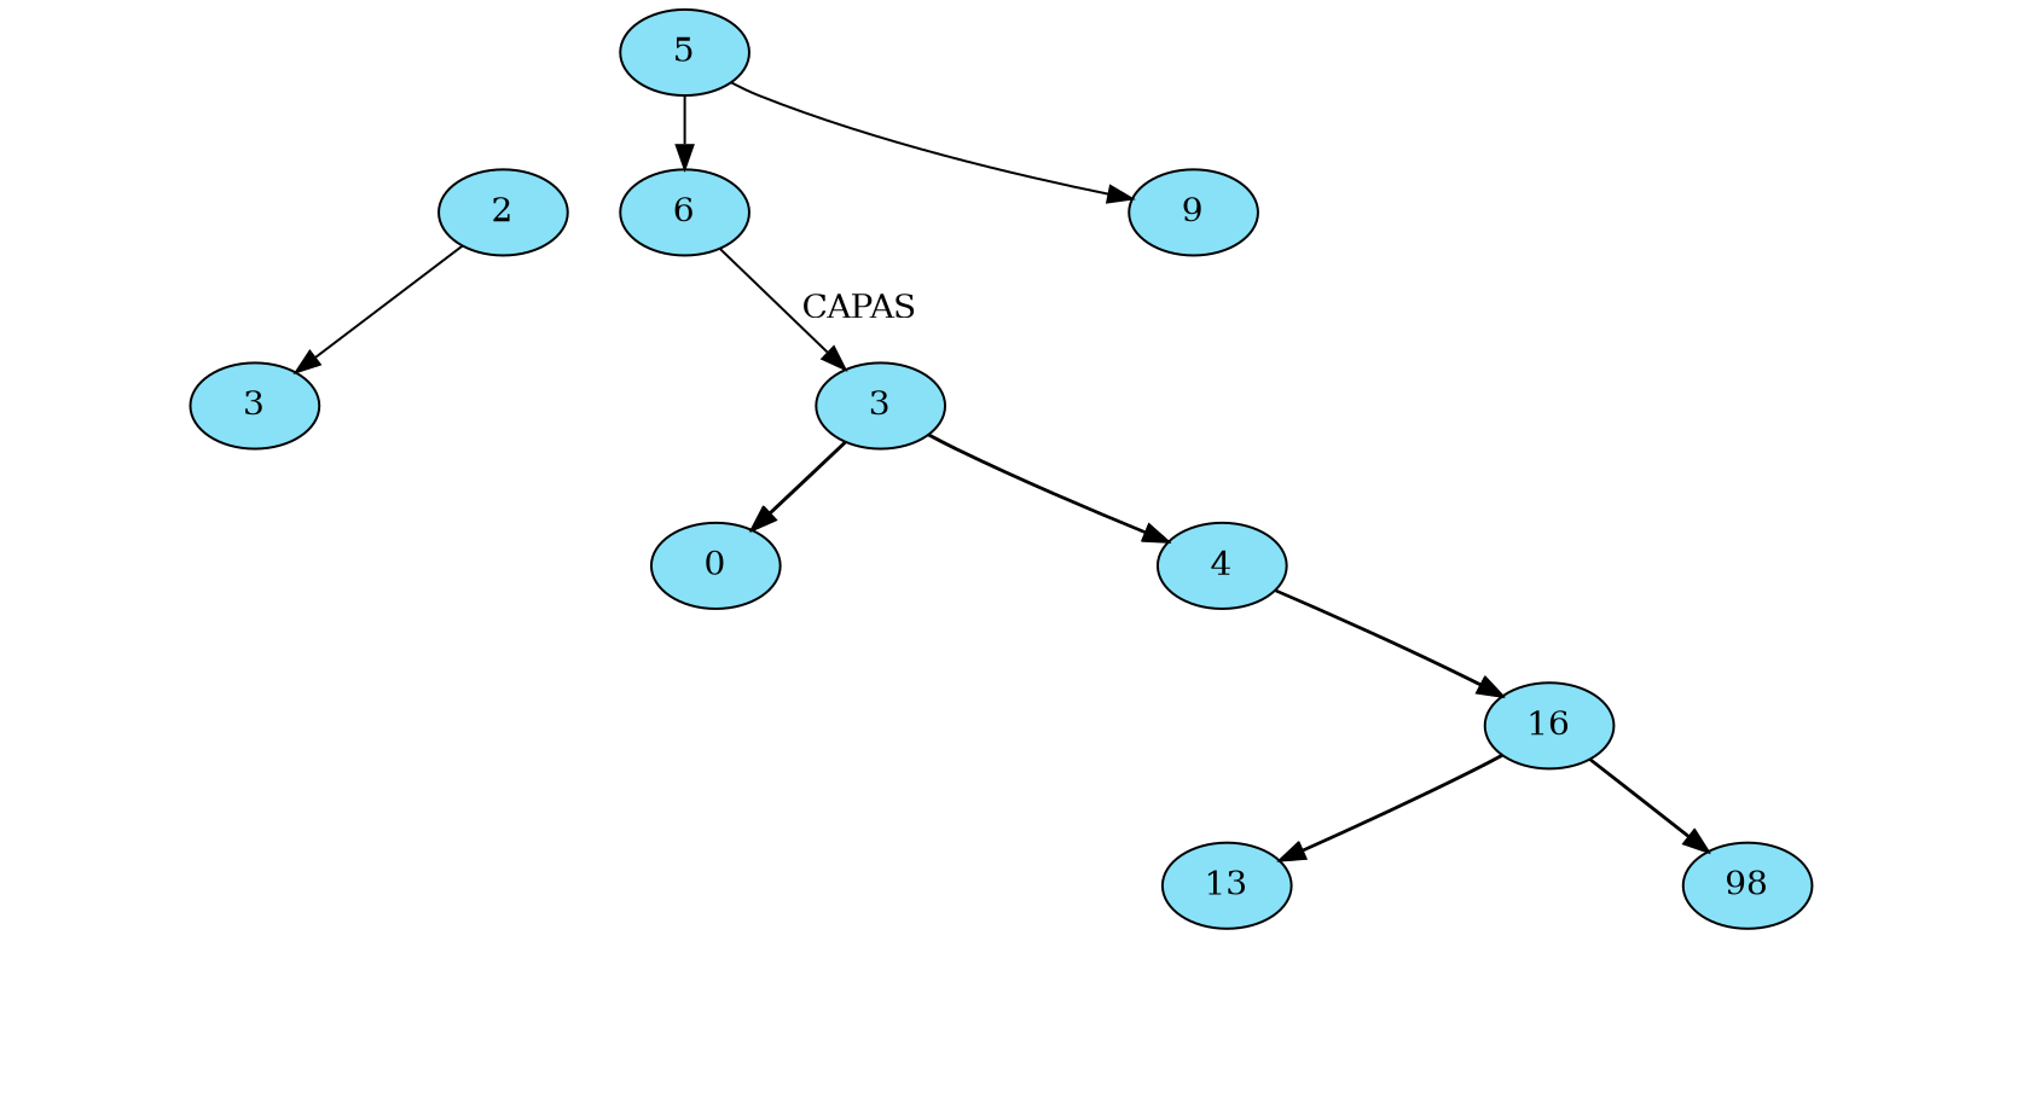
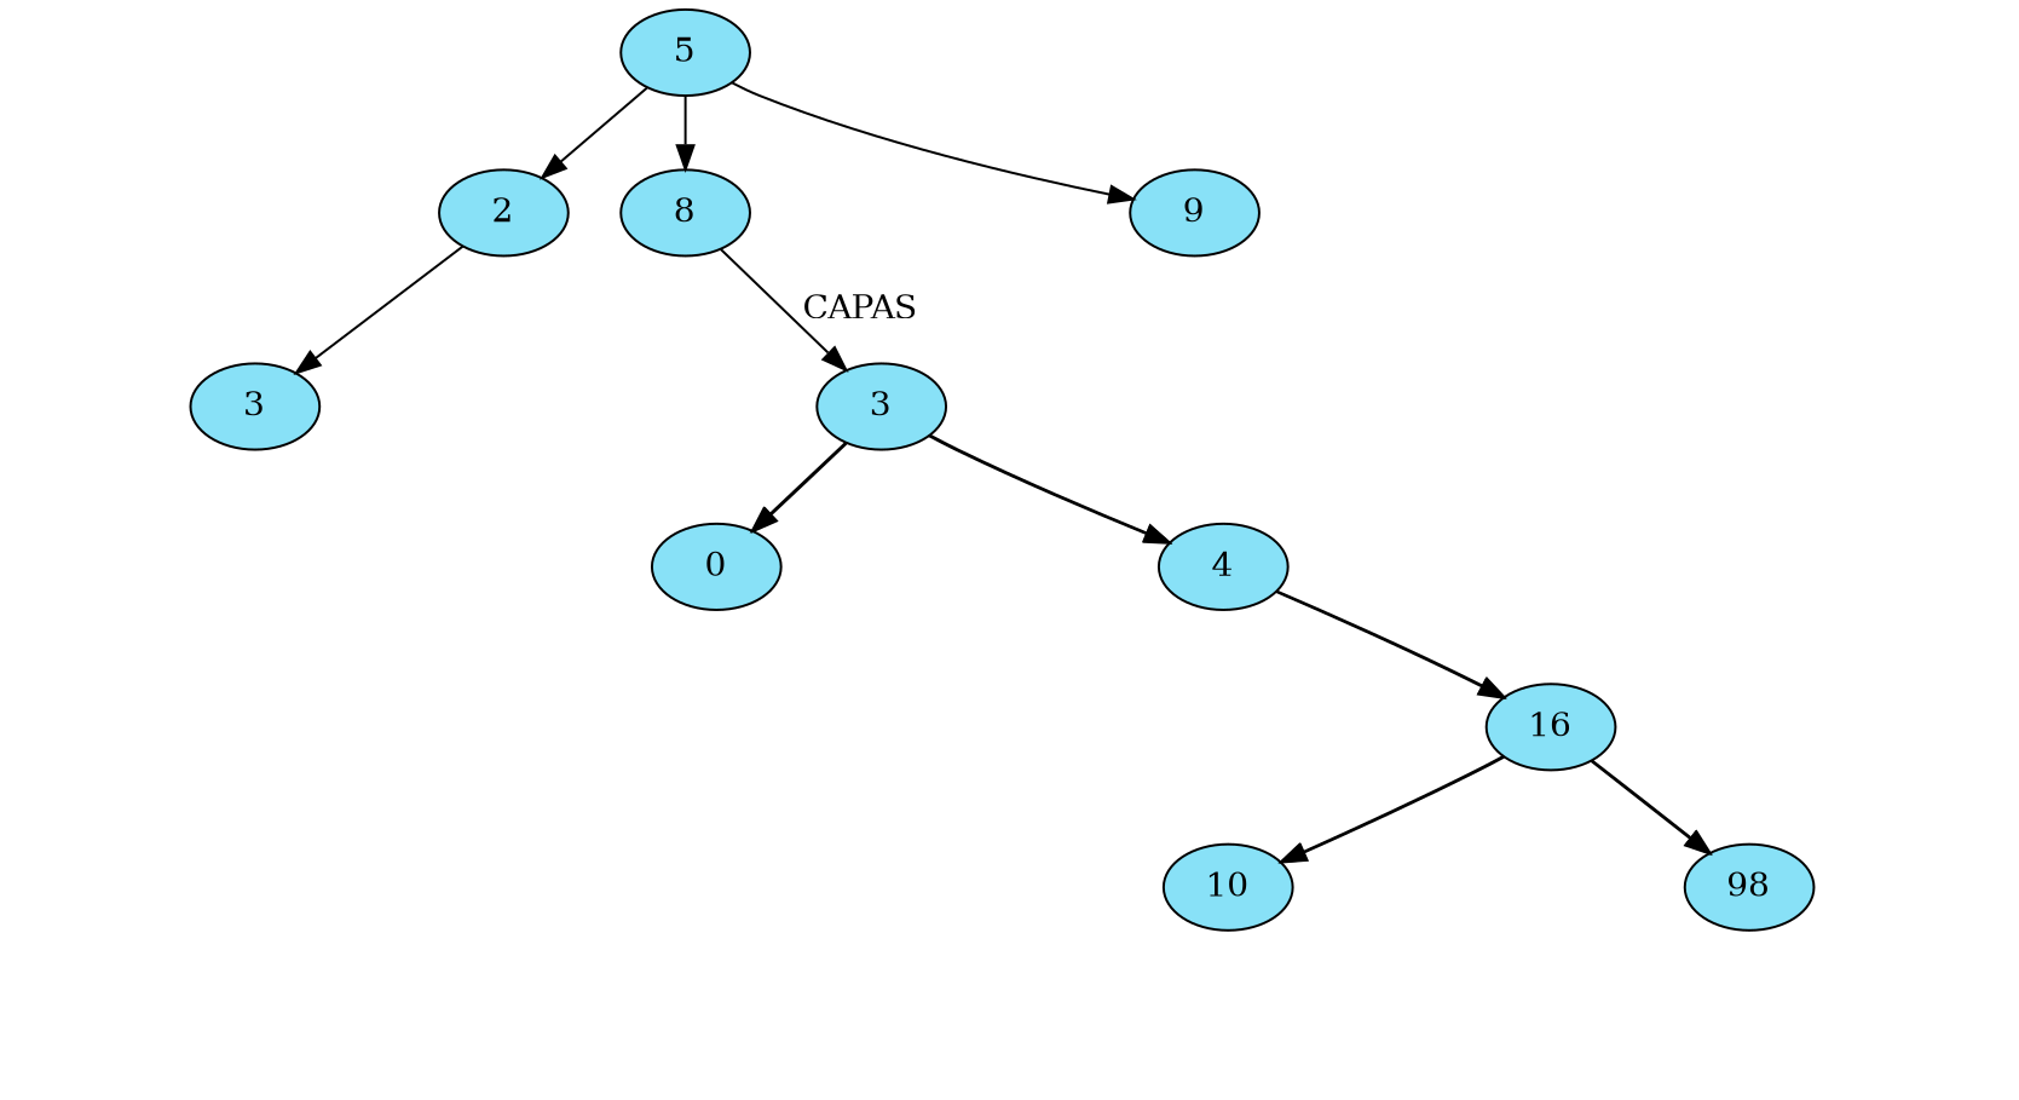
  digraph {
    nodesep=0
    ranksep=0.4
    node [fillcolor="#88E1F7" style=filled]
    edge [arrowsize=0 style=invisible]
    n1 [label=5]
    n2 [label=2]
-   n3 [label=6]
+   n3 [label=8]
    n4 [label=9]
    n5 [label=3]
    Invisible759326409 [style=invis]
    n7 [label=3]
    Invisible419326396 [style=invis]
    Invisible219936980 [style=invis]
    Invisible697067219 [style=invis]
    n11 [label=0]
    n12 [label=4]
    Invisible744407800 [style=invis]
    Invisible1152943983 [style=invis]
    n15 [label=16]
-   n16 [label=13]
+   n16 [label=10]
    n17 [label=98]
    Invisible1104515930 [style=invis]
    Invisible1668702467 [style=invis]
+   n1 -> n2 [arrowsize="" style=""]
    n1 -> n3 [arrowsize="" style=""]
    n1 -> n4 [arrowsize="" style=""]
    n2 -> n5 [arrowsize="" style=""]
    n3 -> Invisible759326409
    n3 -> n7 [label=CAPAS arrowsize="" style=""]
    n4 -> Invisible697067219
    n4 -> Invisible697067219
    n5 -> Invisible419326396
    n5 -> Invisible419326396
    n7 -> n11 [arrowsize="" style=""]
    n7 -> n11 [arrowsize="" style=""]
    n7 -> n12 [arrowsize="" style=""]
    n7 -> n12 [arrowsize="" style=""]
    n11 -> Invisible744407800
    n11 -> Invisible744407800
    n11 -> Invisible744407800
    n11 -> Invisible744407800
    n12 -> Invisible1152943983
    n12 -> Invisible1152943983
    n12 -> n15 [arrowsize="" style=""]
    n12 -> n15 [arrowsize="" style=""]
    n15 -> n16 [arrowsize="" style=""]
    n15 -> n16 [arrowsize="" style=""]
    n15 -> n17 [arrowsize="" style=""]
    n15 -> n17 [arrowsize="" style=""]
    n16 -> Invisible1104515930
    n16 -> Invisible1104515930
    n16 -> Invisible1104515930
    n16 -> Invisible1104515930
    n17 -> Invisible1668702467
    n17 -> Invisible1668702467
    n17 -> Invisible1668702467
    n17 -> Invisible1668702467
  }
